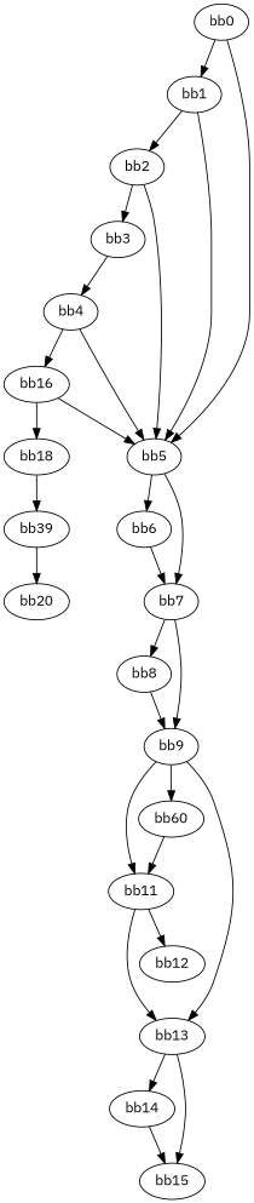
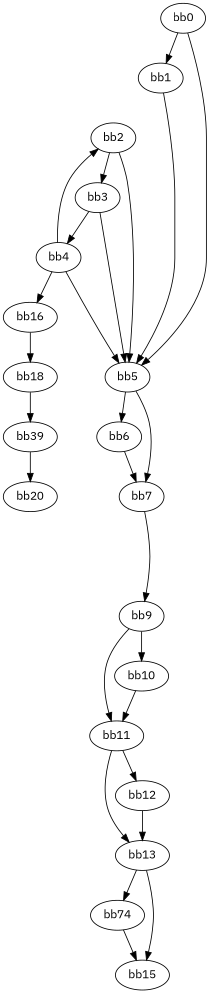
  digraph {
    fontname="IBM Plex Sans"
    node [fontname="IBM Plex Sans"]
    edge [fontname="IBM Plex Sans"]
    n1 [label=bb0]
    n2 [label=bb1]
    n3 [label=bb5]
    n4 [label=bb2]
    n5 [label=bb6]
    n6 [label=bb7]
    n7 [label=bb3]
    n8 [label=bb4]
    n9 [label=bb16]
    n10 [label=bb18]
-   n11 [label=bb8]
    n12 [label=bb9]
-   n13 [label=bb60]
+   n13 [label=bb10]
    n14 [label=bb11]
    n15 [label=bb12]
    n16 [label=bb13]
-   n17 [label=bb14]
+   n17 [label=bb74]
    n18 [label=bb15]
    n19 [label=bb20]
    n20 [label=bb39]
    n1 -> n2
    n1 -> n3
    n2 -> n3
-   n2 -> n4
+   n8 -> n4
    n3 -> n5
    n3 -> n6
    n4 -> n3
    n4 -> n7
    n5 -> n6
-   n6 -> n11
    n6 -> n12
-   n9 -> n3
+   n7 -> n3
    n7 -> n8
    n8 -> n3
    n8 -> n9
    n9 -> n10
    n10 -> n20
-   n11 -> n12
    n12 -> n13
    n12 -> n14
    n13 -> n14
    n14 -> n15
    n14 -> n16
-   n12 -> n16
+   n15 -> n16
    n16 -> n17
    n16 -> n18
    n17 -> n18
    n20 -> n19
  }
